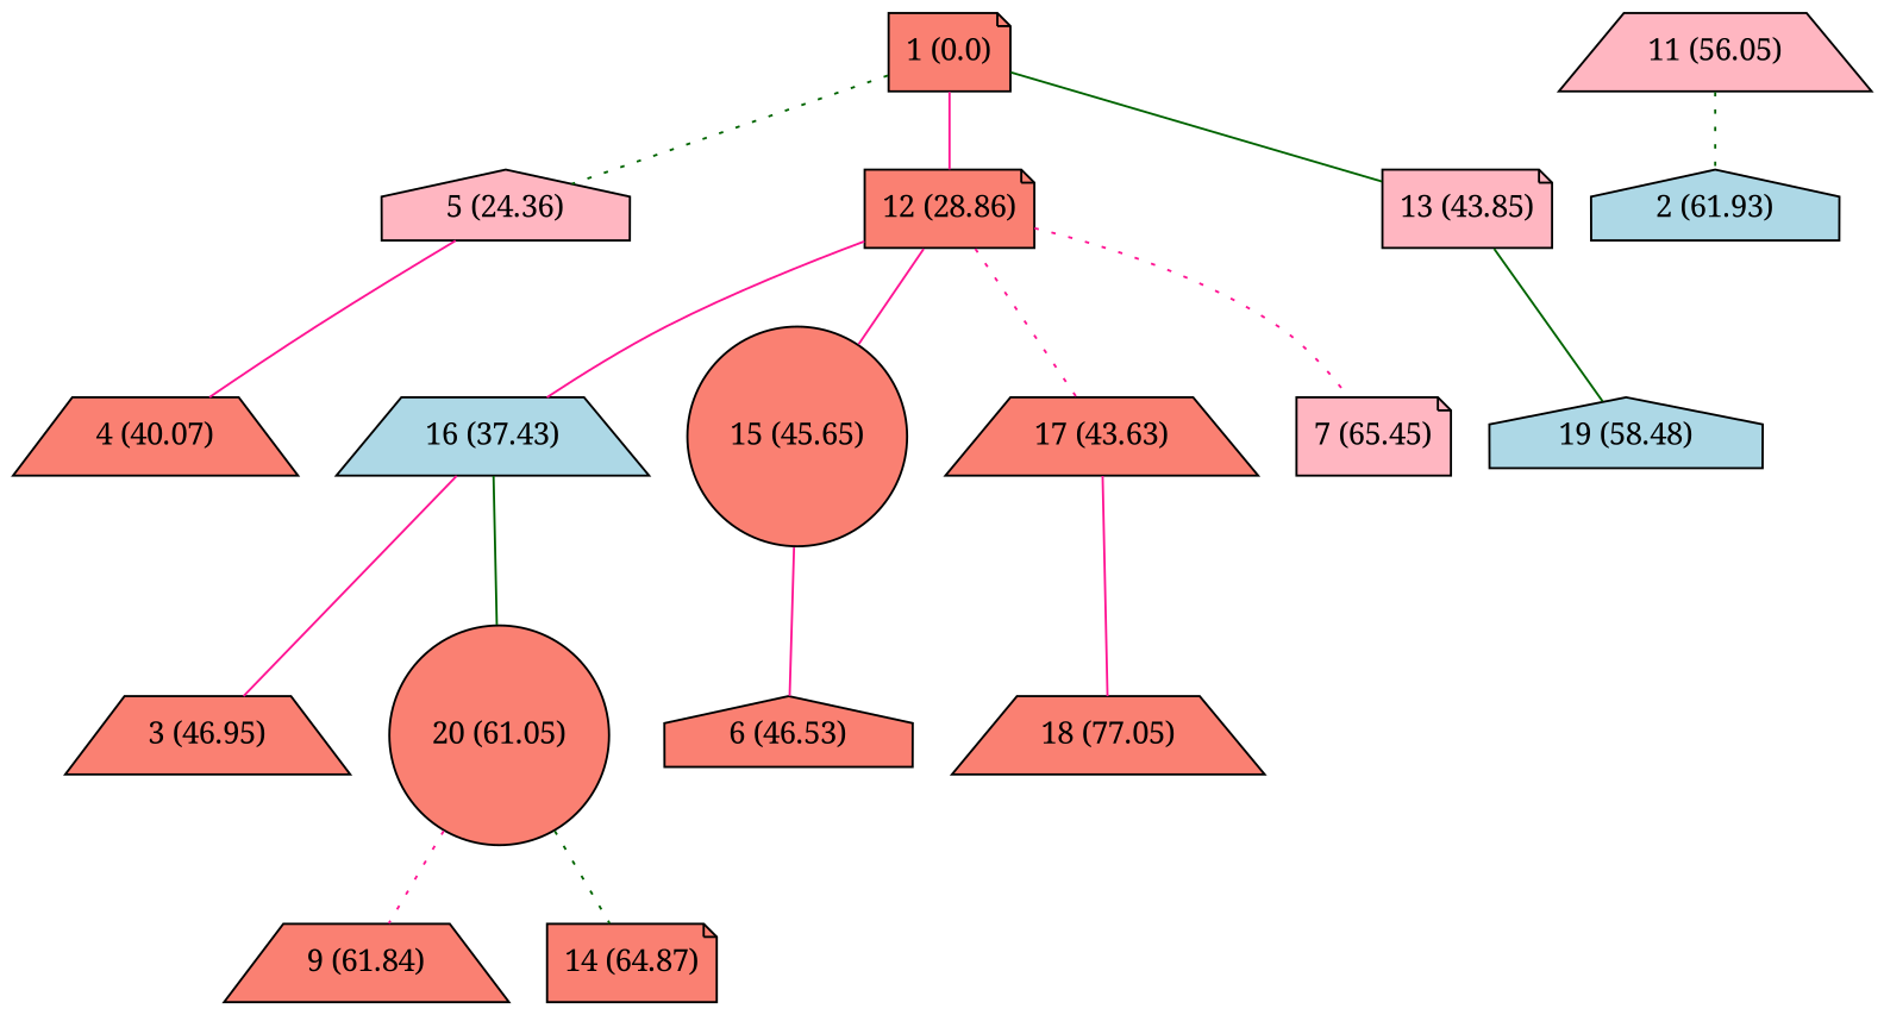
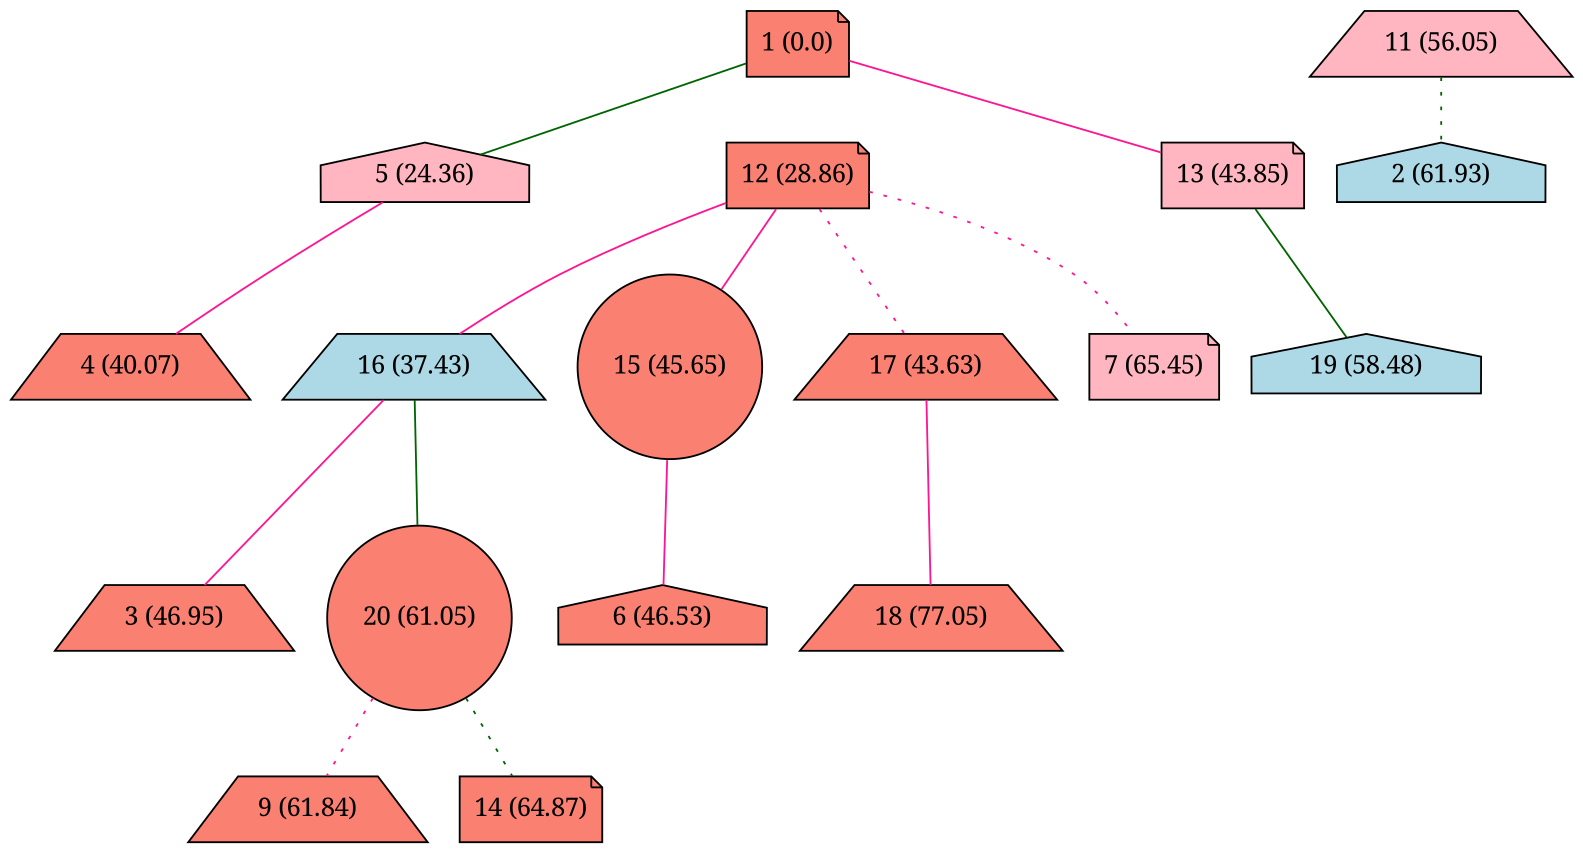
  graph {
    fontname="Noto Serif"
    node [fillcolor=salmon fontname="Noto Serif" shape=trapezium style=filled]
    edge [color=deeppink fontname="Noto Serif" style=solid]
    n1 [fillcolor=lightblue label="16 (37.43)"]
    n2 [label="3 (46.95)"]
    n3 [label="20 (61.05)" shape=circle]
    n4 [label="9 (61.84)"]
    n5 [label="14 (64.87)" shape=note]
    n6 [label="1 (0.0)" shape=note]
    n7 [fillcolor=lightpink label="5 (24.36)" shape=house]
    n8 [label="12 (28.86)" shape=note]
    n9 [fillcolor=lightpink label="13 (43.85)" shape=note]
    n10 [label="4 (40.07)"]
    n11 [label="15 (45.65)" shape=circle]
    n12 [label="17 (43.63)"]
    n13 [fillcolor=lightpink label="7 (65.45)" shape=note]
    n14 [fillcolor=lightblue label="19 (58.48)" shape=house]
    n15 [label="6 (46.53)" shape=house]
    n16 [label="18 (77.05)"]
    n17 [fillcolor=lightpink label="11 (56.05)"]
    n18 [fillcolor=lightblue label="2 (61.93)" shape=house]
    n1 -- n2
    n1 -- n3 [color=darkgreen]
    n3 -- n4 [style=dotted]
    n3 -- n5 [color=darkgreen style=dotted]
-   n6 -- n7 [color=darkgreen style=dotted]
-   n6 -- n8
-   n6 -- n9 [color=darkgreen]
+   n6 -- n7 [color=darkgreen]
+   n6 -- n9
    n7 -- n10
    n8 -- n1
    n8 -- n11
    n8 -- n12 [style=dotted]
    n8 -- n13 [style=dotted]
    n9 -- n14 [color=darkgreen]
    n11 -- n15
    n12 -- n16
    n17 -- n18 [color=darkgreen style=dotted]
  }
